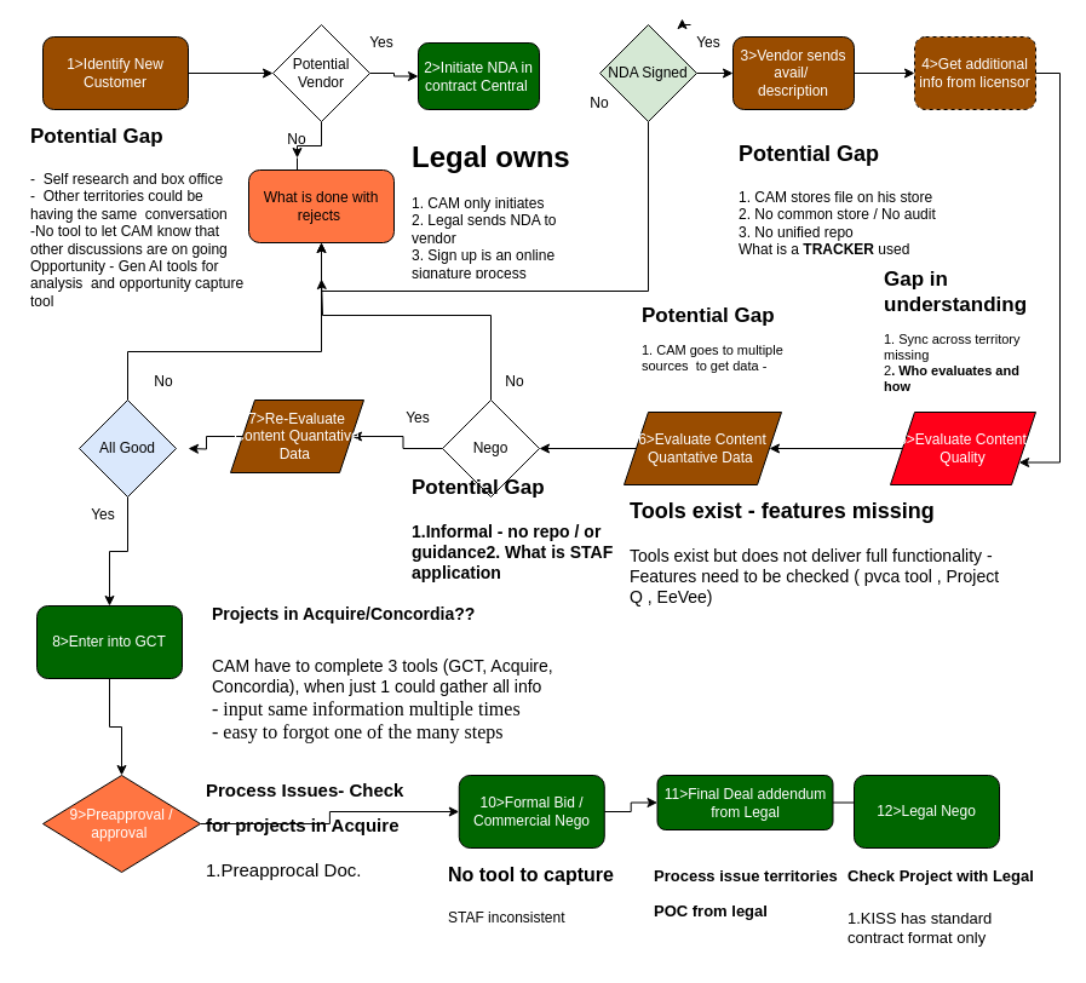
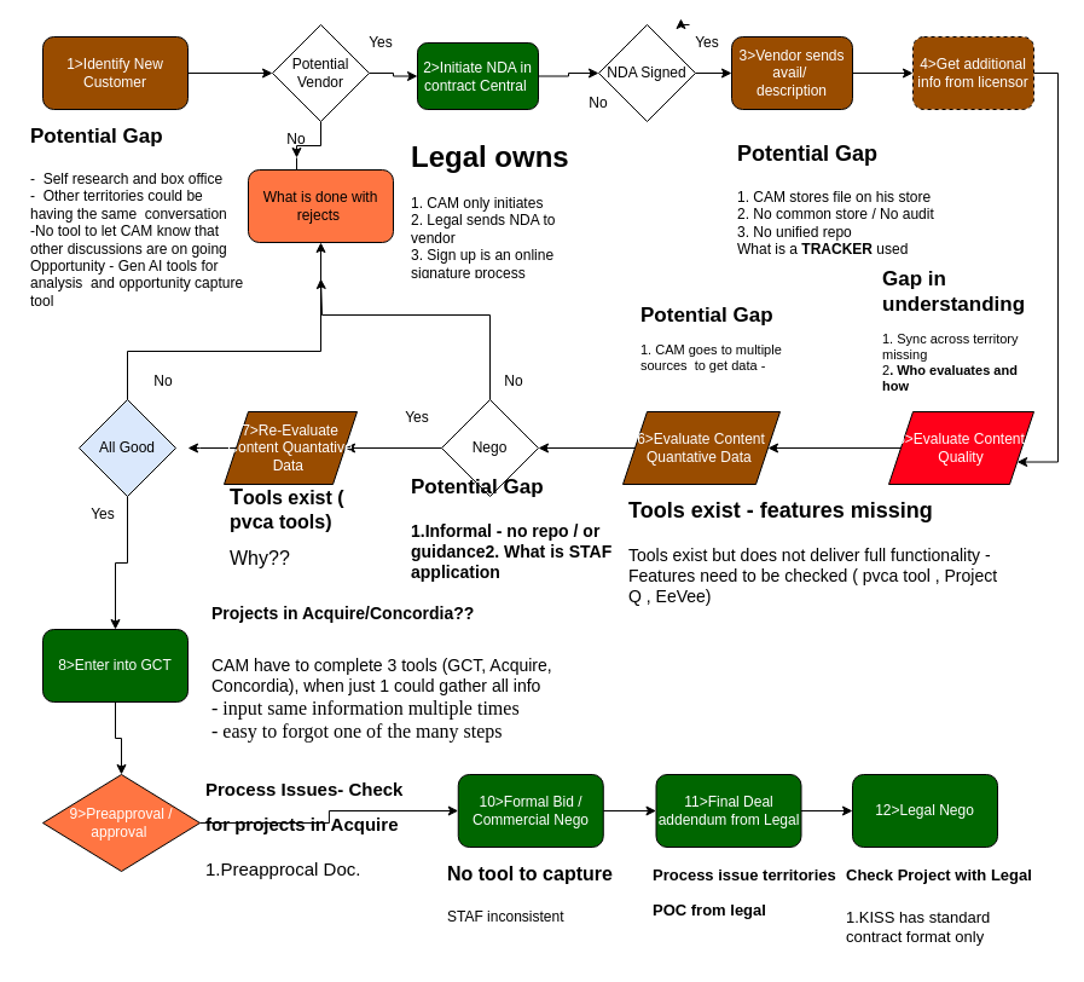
  <mxCell id="0" />
  <mxCell id="1" parent="0" />
  <mxCell id="2" style="edgeStyle=orthogonalEdgeStyle;rounded=0;orthogonalLoop=1;jettySize=auto;html=1;entryX=0;entryY=0.5;entryDx=0;entryDy=0;" parent="1" source="3" target="7" edge="1"><mxGeometry relative="1" as="geometry" /></mxCell>
  <mxCell id="3" value="1&amp;gt;Identify New Customer" style="rounded=1;whiteSpace=wrap;html=1;fillColor=#994C00;fontColor=#FFFFFF;" parent="1" vertex="1"><mxGeometry x="35" y="30" width="120" height="60" as="geometry" /></mxCell>
  <mxCell id="4" value="&lt;h1 style=&quot;&quot;&gt;&lt;font style=&quot;font-size: 17px;&quot;&gt;Potential Gap&amp;nbsp;&lt;/font&gt;&lt;span style=&quot;font-size: 23px;&quot;&gt;&amp;nbsp;&lt;/span&gt;&lt;/h1&gt;&lt;div&gt;-&amp;nbsp; Self research and box office&amp;nbsp;&lt;/div&gt;&lt;div&gt;-&amp;nbsp; Other territories could be having the same&amp;nbsp; conversation&lt;/div&gt;&lt;div&gt;-No tool to let CAM know that other discussions are on going&amp;nbsp;&lt;/div&gt;&lt;div&gt;Opportunity - Gen AI tools for analysis&amp;nbsp; and opportunity capture tool&lt;/div&gt;" style="text;html=1;strokeColor=none;fillColor=none;spacing=5;spacingTop=-20;whiteSpace=wrap;overflow=hidden;rounded=0;" parent="1" vertex="1"><mxGeometry x="20" y="90" width="185" height="170" as="geometry" /></mxCell>
  <mxCell id="5" style="edgeStyle=orthogonalEdgeStyle;rounded=0;orthogonalLoop=1;jettySize=auto;html=1;exitX=0.5;exitY=1;exitDx=0;exitDy=0;" parent="1" source="10" target="8" edge="1"><mxGeometry relative="1" as="geometry" /></mxCell>
  <mxCell id="6" style="edgeStyle=orthogonalEdgeStyle;rounded=0;orthogonalLoop=1;jettySize=auto;html=1;entryX=0;entryY=0.5;entryDx=0;entryDy=0;" parent="1" source="7" target="13" edge="1"><mxGeometry relative="1" as="geometry" /></mxCell>
  <mxCell id="7" value="Potential Vendor" style="rhombus;whiteSpace=wrap;html=1;" parent="1" vertex="1"><mxGeometry x="225" y="20" width="80" height="80" as="geometry" /></mxCell>
  <mxCell id="8" value="What is done with rejects&amp;nbsp;" style="rounded=1;whiteSpace=wrap;html=1;fillColor=#FF7542;" parent="1" vertex="1"><mxGeometry x="205" y="140" width="120" height="60" as="geometry" /></mxCell>
  <mxCell id="9" value="" style="edgeStyle=orthogonalEdgeStyle;rounded=0;orthogonalLoop=1;jettySize=auto;html=1;exitX=0.5;exitY=1;exitDx=0;exitDy=0;" parent="1" source="7" target="10" edge="1"><mxGeometry relative="1" as="geometry"><mxPoint x="265" y="100" as="sourcePoint" /><mxPoint x="265" y="140" as="targetPoint" /></mxGeometry></mxCell>
  <mxCell id="10" value="No" style="text;html=1;strokeColor=none;fillColor=none;align=center;verticalAlign=middle;whiteSpace=wrap;rounded=0;" parent="1" vertex="1"><mxGeometry x="215" y="100" width="60" height="30" as="geometry" /></mxCell>
  <mxCell id="11" value="Yes" style="text;html=1;strokeColor=none;fillColor=none;align=center;verticalAlign=middle;whiteSpace=wrap;rounded=0;" parent="1" vertex="1"><mxGeometry x="285" y="20" width="60" height="30" as="geometry" /></mxCell>
+ <mxCell id="12" style="edgeStyle=orthogonalEdgeStyle;rounded=0;orthogonalLoop=1;jettySize=auto;html=1;exitX=1;exitY=0.5;exitDx=0;exitDy=0;entryX=0;entryY=0.5;entryDx=0;entryDy=0;" parent="1" source="13" target="17" edge="1"><mxGeometry relative="1" as="geometry" /></mxCell>
  <mxCell id="13" value="2&amp;gt;Initiate NDA in contract Central&amp;nbsp;" style="rounded=1;whiteSpace=wrap;html=1;fillColor=#006600;fontColor=#FFFFFF;" parent="1" vertex="1"><mxGeometry x="345" y="35" width="100" height="55" as="geometry" /></mxCell>
  <mxCell id="14" value="&lt;h1&gt;Legal owns&lt;/h1&gt;&lt;div&gt;1. CAM only initiates&lt;/div&gt;&lt;div&gt;2. Legal sends NDA to vendor&lt;/div&gt;&lt;div&gt;3. Sign up is an online signature process&lt;/div&gt;" style="text;html=1;strokeColor=none;fillColor=none;spacing=5;spacingTop=-20;whiteSpace=wrap;overflow=hidden;rounded=0;" parent="1" vertex="1"><mxGeometry x="335" y="110" width="150" height="120" as="geometry" /></mxCell>
- <mxCell id="15" style="edgeStyle=orthogonalEdgeStyle;rounded=0;orthogonalLoop=1;jettySize=auto;html=1;entryX=0.5;entryY=1;entryDx=0;entryDy=0;" parent="1" source="17" target="8" edge="1"><mxGeometry relative="1" as="geometry"><Array as="points"><mxPoint x="535" y="240" /><mxPoint x="265" y="240" /></Array></mxGeometry></mxCell>
  <mxCell id="16" style="edgeStyle=orthogonalEdgeStyle;rounded=0;orthogonalLoop=1;jettySize=auto;html=1;entryX=0;entryY=0.5;entryDx=0;entryDy=0;" parent="1" source="17" target="21" edge="1"><mxGeometry relative="1" as="geometry" /></mxCell>
- <mxCell id="17" value="NDA Signed" style="rhombus;whiteSpace=wrap;html=1;fillColor=#d5e8d4;" parent="1" vertex="1"><mxGeometry x="495" y="20" width="80" height="80" as="geometry" /></mxCell>
+ <mxCell id="17" value="NDA Signed" style="rhombus;whiteSpace=wrap;html=1;" parent="1" vertex="1"><mxGeometry x="495" y="20" width="80" height="80" as="geometry" /></mxCell>
  <mxCell id="18" value="Yes" style="text;html=1;strokeColor=none;fillColor=none;align=center;verticalAlign=middle;whiteSpace=wrap;rounded=0;" parent="1" vertex="1"><mxGeometry x="315" y="330" width="60" height="30" as="geometry" /></mxCell>
  <mxCell id="19" value="No" style="text;html=1;strokeColor=none;fillColor=none;align=center;verticalAlign=middle;whiteSpace=wrap;rounded=0;" parent="1" vertex="1"><mxGeometry x="465" y="70" width="60" height="30" as="geometry" /></mxCell>
  <mxCell id="20" style="edgeStyle=orthogonalEdgeStyle;rounded=0;orthogonalLoop=1;jettySize=auto;html=1;exitX=1;exitY=0.5;exitDx=0;exitDy=0;" parent="1" source="21" target="24" edge="1"><mxGeometry relative="1" as="geometry" /></mxCell>
  <mxCell id="21" value="3&amp;gt;Vendor sends avail/&amp;nbsp;&lt;br&gt;description" style="rounded=1;whiteSpace=wrap;html=1;fillColor=#994C00;fontColor=#FFFFFF;" parent="1" vertex="1"><mxGeometry x="605" y="30" width="100" height="60" as="geometry" /></mxCell>
  <mxCell id="22" value="&lt;h1&gt;&lt;font style=&quot;font-size: 18px;&quot;&gt;Potential Gap&lt;/font&gt;&lt;/h1&gt;&lt;div&gt;1. CAM stores file on his store&amp;nbsp;&lt;/div&gt;&lt;div&gt;2. No common store / No audit&lt;/div&gt;&lt;div&gt;3. No unified repo&lt;/div&gt;&lt;div&gt;What is a &lt;b&gt;TRACKER&lt;/b&gt; used&amp;nbsp;&lt;/div&gt;&lt;div&gt;&lt;br&gt;&lt;/div&gt;" style="text;html=1;strokeColor=none;fillColor=none;spacing=5;spacingTop=-20;whiteSpace=wrap;overflow=hidden;rounded=0;" parent="1" vertex="1"><mxGeometry x="605" y="105" width="200" height="125" as="geometry" /></mxCell>
  <mxCell id="23" style="edgeStyle=orthogonalEdgeStyle;rounded=0;orthogonalLoop=1;jettySize=auto;html=1;entryX=1;entryY=0.75;entryDx=0;entryDy=0;" parent="1" source="24" target="26" edge="1"><mxGeometry relative="1" as="geometry"><Array as="points"><mxPoint x="875" y="60" /><mxPoint x="875" y="382" /></Array></mxGeometry></mxCell>
  <mxCell id="24" value="4&amp;gt;Get additional info from licensor" style="rounded=1;whiteSpace=wrap;html=1;fillColor=#994C00;fontColor=#FFFFFF;dashed=1;" parent="1" vertex="1"><mxGeometry x="755" y="30" width="100" height="60" as="geometry" /></mxCell>
  <mxCell id="25" style="edgeStyle=orthogonalEdgeStyle;rounded=0;orthogonalLoop=1;jettySize=auto;html=1;" parent="1" source="26" target="29" edge="1"><mxGeometry relative="1" as="geometry" /></mxCell>
  <mxCell id="26" value="5&amp;gt;Evaluate Content Quality" style="shape=parallelogram;perimeter=parallelogramPerimeter;whiteSpace=wrap;html=1;fixedSize=1;fillColor=#FF0019;fontColor=#FFFFFF;" parent="1" vertex="1"><mxGeometry x="735" y="340" width="120" height="60" as="geometry" /></mxCell>
  <mxCell id="27" value="&lt;h1 style=&quot;font-size: 17px;&quot;&gt;&lt;font style=&quot;font-size: 17px;&quot;&gt;Gap in understanding&lt;/font&gt;&lt;/h1&gt;&lt;div style=&quot;font-size: 11px;&quot;&gt;&lt;font style=&quot;font-size: 11px;&quot;&gt;&lt;font style=&quot;font-size: 11px;&quot;&gt;1. &lt;/font&gt;&lt;font style=&quot;font-size: 11px;&quot;&gt;Sync across territory missing&lt;/font&gt;&lt;/font&gt;&lt;/div&gt;&lt;div style=&quot;font-size: 11px;&quot;&gt;&lt;font style=&quot;font-size: 11px;&quot;&gt;2&lt;b&gt;. Who evaluates and how&lt;/b&gt;&lt;/font&gt;&lt;/div&gt;" style="text;html=1;strokeColor=none;fillColor=none;spacing=5;spacingTop=-20;whiteSpace=wrap;overflow=hidden;rounded=0;" parent="1" vertex="1"><mxGeometry x="725" y="220" width="140" height="110" as="geometry" /></mxCell>
  <mxCell id="28" style="edgeStyle=orthogonalEdgeStyle;rounded=0;orthogonalLoop=1;jettySize=auto;html=1;entryX=1;entryY=0.5;entryDx=0;entryDy=0;" parent="1" source="29" target="34" edge="1"><mxGeometry relative="1" as="geometry" /></mxCell>
  <mxCell id="29" value="6&amp;gt;Evaluate Content Quantative Data&amp;nbsp;" style="shape=parallelogram;perimeter=parallelogramPerimeter;whiteSpace=wrap;html=1;fixedSize=1;fillColor=#994C00;fontColor=#FFFFFF;" parent="1" vertex="1"><mxGeometry x="515" y="340" width="130" height="60" as="geometry" /></mxCell>
  <mxCell id="30" value="&lt;h1 style=&quot;font-size: 17px;&quot;&gt;&lt;font style=&quot;font-size: 17px;&quot;&gt;Potential Gap&lt;/font&gt;&lt;/h1&gt;&lt;div style=&quot;font-size: 11px;&quot;&gt;&lt;font style=&quot;font-size: 11px;&quot;&gt;&lt;font style=&quot;font-size: 11px;&quot;&gt;1. CAM goes to multiple sources&amp;nbsp; to get data -&amp;nbsp;&lt;/font&gt;&lt;/font&gt;&lt;/div&gt;&lt;div style=&quot;font-size: 11px;&quot;&gt;&lt;br&gt;&lt;/div&gt;" style="text;html=1;strokeColor=none;fillColor=none;spacing=5;spacingTop=-20;whiteSpace=wrap;overflow=hidden;rounded=0;" parent="1" vertex="1"><mxGeometry x="525" y="250" width="140" height="80" as="geometry" /></mxCell>
  <mxCell id="31" value="&lt;h1&gt;&lt;font style=&quot;font-size: 18px;&quot;&gt;Tools exist - features missing&lt;/font&gt;&lt;/h1&gt;&lt;p&gt;&lt;span style=&quot;font-size: 14px; background-color: initial;&quot;&gt;Tools exist but does not deliver full functionality - Features need to be checked ( pvca tool , Project Q , EeVee)&lt;/span&gt;&lt;/p&gt;&lt;p&gt;.&lt;/p&gt;" style="text;html=1;strokeColor=none;fillColor=none;spacing=5;spacingTop=-20;whiteSpace=wrap;overflow=hidden;rounded=0;" parent="1" vertex="1"><mxGeometry x="515" y="400" width="320" height="120" as="geometry" /></mxCell>
  <mxCell id="32" style="edgeStyle=orthogonalEdgeStyle;rounded=0;orthogonalLoop=1;jettySize=auto;html=1;" parent="1" source="34" edge="1"><mxGeometry relative="1" as="geometry"><mxPoint x="265" y="230" as="targetPoint" /><Array as="points"><mxPoint x="405" y="260" /><mxPoint x="266" y="260" /></Array></mxGeometry></mxCell>
  <mxCell id="33" style="edgeStyle=orthogonalEdgeStyle;rounded=0;orthogonalLoop=1;jettySize=auto;html=1;" parent="1" source="34" target="38" edge="1"><mxGeometry relative="1" as="geometry" /></mxCell>
  <mxCell id="34" value="Nego" style="rhombus;whiteSpace=wrap;html=1;" parent="1" vertex="1"><mxGeometry x="365" y="330" width="80" height="80" as="geometry" /></mxCell>
  <mxCell id="35" value="&lt;h1 style=&quot;border-color: var(--border-color);&quot;&gt;&lt;font style=&quot;border-color: var(--border-color); font-size: 17px;&quot;&gt;Potential Gap&lt;/font&gt;&lt;/h1&gt;&lt;h1 style=&quot;border-color: var(--border-color); font-size: 14px;&quot;&gt;&lt;font style=&quot;border-color: var(--border-color); font-size: 14px;&quot;&gt;1.Informal - no repo / or guidance&lt;/font&gt;2. What is STAF application&lt;/h1&gt;&lt;p&gt;&lt;br&gt;&lt;/p&gt;" style="text;html=1;strokeColor=none;fillColor=none;spacing=5;spacingTop=-20;whiteSpace=wrap;overflow=hidden;rounded=0;" parent="1" vertex="1"><mxGeometry x="335" y="380" width="207.5" height="120" as="geometry" /></mxCell>
  <mxCell id="36" value="No" style="text;html=1;strokeColor=none;fillColor=none;align=center;verticalAlign=middle;whiteSpace=wrap;rounded=0;" parent="1" vertex="1"><mxGeometry x="395" y="300" width="60" height="30" as="geometry" /></mxCell>
  <mxCell id="37" style="edgeStyle=orthogonalEdgeStyle;rounded=0;orthogonalLoop=1;jettySize=auto;html=1;" parent="1" source="38" edge="1"><mxGeometry relative="1" as="geometry"><mxPoint x="155" y="370" as="targetPoint" /></mxGeometry></mxCell>
- <mxCell id="38" value="7&amp;gt;Re-Evaluate Content Quantative Data&amp;nbsp;" style="shape=parallelogram;perimeter=parallelogramPerimeter;whiteSpace=wrap;html=1;fixedSize=1;fillColor=#994C00;fontColor=#FFFFFF;" parent="1" vertex="1"><mxGeometry x="190" y="330" width="110" height="60" as="geometry" /></mxCell>
+ <mxCell id="38" value="7&amp;gt;Re-Evaluate Content Quantative Data&amp;nbsp;" style="shape=parallelogram;perimeter=parallelogramPerimeter;whiteSpace=wrap;html=1;fixedSize=1;fillColor=#994C00;fontColor=#FFFFFF;" parent="1" vertex="1"><mxGeometry x="185" y="340" width="110" height="60" as="geometry" /></mxCell>
+ <mxCell id="39" value="&lt;h1 style=&quot;font-size: 16px;&quot;&gt;&lt;font style=&quot;font-size: 18px;&quot;&gt;T&lt;/font&gt;&lt;font style=&quot;font-size: 16px;&quot;&gt;&lt;font style=&quot;font-size: 16px;&quot;&gt;ools exist&amp;nbsp;&lt;/font&gt;( pvca tools)&lt;/font&gt;&lt;/h1&gt;&lt;div&gt;&lt;font style=&quot;font-size: 16px;&quot;&gt;Why??&lt;/font&gt;&lt;/div&gt;&lt;p style=&quot;font-size: 16px;&quot;&gt;&lt;br&gt;&lt;/p&gt;" style="text;html=1;strokeColor=none;fillColor=none;spacing=5;spacingTop=-20;whiteSpace=wrap;overflow=hidden;rounded=0;" parent="1" vertex="1"><mxGeometry x="185" y="400" width="120" height="80" as="geometry" /></mxCell>
  <mxCell id="40" style="edgeStyle=orthogonalEdgeStyle;rounded=0;orthogonalLoop=1;jettySize=auto;html=1;entryX=0.5;entryY=1;entryDx=0;entryDy=0;" parent="1" source="42" target="8" edge="1"><mxGeometry relative="1" as="geometry"><Array as="points"><mxPoint x="105" y="290" /><mxPoint x="265" y="290" /></Array></mxGeometry></mxCell>
  <mxCell id="41" style="edgeStyle=orthogonalEdgeStyle;rounded=0;orthogonalLoop=1;jettySize=auto;html=1;entryX=0.5;entryY=0;entryDx=0;entryDy=0;" parent="1" source="42" target="45" edge="1"><mxGeometry relative="1" as="geometry" /></mxCell>
  <mxCell id="42" value="All Good" style="rhombus;whiteSpace=wrap;html=1;fillColor=#dae8fc;" parent="1" vertex="1"><mxGeometry x="65" y="330" width="80" height="80" as="geometry" /></mxCell>
  <mxCell id="43" value="No" style="text;html=1;strokeColor=none;fillColor=none;align=center;verticalAlign=middle;whiteSpace=wrap;rounded=0;" parent="1" vertex="1"><mxGeometry x="105" y="300" width="60" height="30" as="geometry" /></mxCell>
  <mxCell id="44" style="edgeStyle=orthogonalEdgeStyle;rounded=0;orthogonalLoop=1;jettySize=auto;html=1;entryX=0.5;entryY=0;entryDx=0;entryDy=0;" parent="1" source="45" target="51" edge="1"><mxGeometry relative="1" as="geometry" /></mxCell>
- <mxCell id="45" value="8&amp;gt;Enter into GCT" style="rounded=1;whiteSpace=wrap;html=1;fillColor=#006600;fontColor=#FFFFFF;" parent="1" vertex="1"><mxGeometry x="30" y="500" width="120" height="60" as="geometry" /></mxCell>
+ <mxCell id="45" value="8&amp;gt;Enter into GCT" style="rounded=1;whiteSpace=wrap;html=1;fillColor=#006600;fontColor=#FFFFFF;" parent="1" vertex="1"><mxGeometry x="35" y="520" width="120" height="60" as="geometry" /></mxCell>
  <mxCell id="46" value="Yes" style="text;html=1;strokeColor=none;fillColor=none;align=center;verticalAlign=middle;whiteSpace=wrap;rounded=0;" parent="1" vertex="1"><mxGeometry x="555" y="20" width="60" height="30" as="geometry" /></mxCell>
  <mxCell id="47" value="Yes" style="text;html=1;strokeColor=none;fillColor=none;align=center;verticalAlign=middle;whiteSpace=wrap;rounded=0;" parent="1" vertex="1"><mxGeometry x="55" y="410" width="60" height="30" as="geometry" /></mxCell>
  <mxCell id="48" style="edgeStyle=orthogonalEdgeStyle;rounded=0;orthogonalLoop=1;jettySize=auto;html=1;exitX=0.25;exitY=0;exitDx=0;exitDy=0;entryX=0.133;entryY=-0.167;entryDx=0;entryDy=0;entryPerimeter=0;" parent="1" source="46" target="46" edge="1"><mxGeometry relative="1" as="geometry" /></mxCell>
  <mxCell id="49" value="&lt;h1 style=&quot;font-size: 14px;&quot;&gt;&lt;font style=&quot;font-size: 14px;&quot;&gt;Projects in Acquire/Concordia??&lt;/font&gt;&lt;/h1&gt;&lt;div style=&quot;font-size: 14px;&quot;&gt;&lt;br&gt;&lt;/div&gt;&lt;div style=&quot;font-size: 14px;&quot;&gt;&lt;font style=&quot;font-size: 14px;&quot;&gt;CAM have to complete 3 tools (GCT, Acquire, Concordia), when just 1 could gather all info&lt;br style=&quot;caret-color: rgb(0, 0, 0);&quot;&gt;&lt;span style=&quot;caret-color: rgb(0, 0, 0); font-family: -webkit-standard; font-size: medium;&quot;&gt;- input same information multiple times&lt;/span&gt;&lt;br style=&quot;caret-color: rgb(0, 0, 0);&quot;&gt;&lt;span style=&quot;caret-color: rgb(0, 0, 0); font-family: -webkit-standard; font-size: medium;&quot;&gt;- easy to forgot one of the many steps&lt;/span&gt;&lt;br style=&quot;caret-color: rgb(0, 0, 0);&quot;&gt;&lt;span style=&quot;caret-color: rgb(0, 0, 0); font-family: -webkit-standard; font-size: medium;&quot;&gt;-&lt;/span&gt;&lt;br&gt;&lt;/font&gt;&lt;/div&gt;" style="text;html=1;strokeColor=none;fillColor=none;spacing=5;spacingTop=-20;whiteSpace=wrap;overflow=hidden;rounded=0;" parent="1" vertex="1"><mxGeometry x="170" y="500" width="295" height="120" as="geometry" /></mxCell>
  <mxCell id="50" style="edgeStyle=orthogonalEdgeStyle;rounded=0;orthogonalLoop=1;jettySize=auto;html=1;entryX=0;entryY=0.5;entryDx=0;entryDy=0;" parent="1" source="51" target="54" edge="1"><mxGeometry relative="1" as="geometry" /></mxCell>
  <mxCell id="51" value="9&amp;gt;Preapproval / &lt;br&gt;approval&amp;nbsp;" style="rhombus;whiteSpace=wrap;html=1;fillColor=#FF7542;fontColor=#FFFFFF;" parent="1" vertex="1"><mxGeometry x="35" y="640" width="130" height="80" as="geometry" /></mxCell>
  <mxCell id="52" value="&lt;h1&gt;&lt;font style=&quot;font-size: 15px;&quot;&gt;Process Issues- Check for projects in Acquire&lt;/font&gt;&lt;/h1&gt;&lt;div&gt;&lt;span style=&quot;font-size: 15px;&quot;&gt;1.Preapprocal Doc.&lt;/span&gt;&lt;/div&gt;&lt;div&gt;&lt;span style=&quot;font-size: 15px;&quot;&gt;&lt;br&gt;&lt;/span&gt;&lt;/div&gt;" style="text;html=1;strokeColor=none;fillColor=none;spacing=5;spacingTop=-20;whiteSpace=wrap;overflow=hidden;rounded=0;" parent="1" vertex="1"><mxGeometry x="165" y="630" width="190" height="120" as="geometry" /></mxCell>
  <mxCell id="53" style="edgeStyle=orthogonalEdgeStyle;rounded=0;orthogonalLoop=1;jettySize=auto;html=1;entryX=0;entryY=0.5;entryDx=0;entryDy=0;" parent="1" source="54" target="57" edge="1"><mxGeometry relative="1" as="geometry" /></mxCell>
  <mxCell id="54" value="10&amp;gt;Formal Bid / Commercial Nego" style="rounded=1;whiteSpace=wrap;html=1;fillColor=#006600;fontColor=#FFFFFF;" parent="1" vertex="1"><mxGeometry x="378.75" y="640" width="120" height="60" as="geometry" /></mxCell>
  <mxCell id="55" value="&lt;h1&gt;&lt;font style=&quot;font-size: 16px;&quot;&gt;No tool to capture&lt;/font&gt;&lt;/h1&gt;&lt;div&gt;STAF inconsistent&lt;/div&gt;" style="text;html=1;strokeColor=none;fillColor=none;spacing=5;spacingTop=-20;whiteSpace=wrap;overflow=hidden;rounded=0;" parent="1" vertex="1"><mxGeometry x="365" y="700" width="190" height="70" as="geometry" /></mxCell>
  <mxCell id="56" style="edgeStyle=orthogonalEdgeStyle;rounded=0;orthogonalLoop=1;jettySize=auto;html=1;entryX=0;entryY=0.5;entryDx=0;entryDy=0;" parent="1" source="57" target="59" edge="1"><mxGeometry relative="1" as="geometry" /></mxCell>
- <mxCell id="57" value="11&amp;gt;Final Deal addendum from Legal" style="rounded=1;whiteSpace=wrap;html=1;fillColor=#006600;fontColor=#FFFFFF;" parent="1" vertex="1"><mxGeometry x="542.5" y="640" width="145" height="45" as="geometry" /></mxCell>
+ <mxCell id="57" value="11&amp;gt;Final Deal addendum from Legal" style="rounded=1;whiteSpace=wrap;html=1;fillColor=#006600;fontColor=#FFFFFF;" parent="1" vertex="1"><mxGeometry x="542.5" y="640" width="120" height="60" as="geometry" /></mxCell>
  <mxCell id="58" value="&lt;h1&gt;&lt;font style=&quot;font-size: 13px;&quot;&gt;Process issue territories POC from legal&lt;/font&gt;&lt;/h1&gt;" style="text;html=1;strokeColor=none;fillColor=none;spacing=5;spacingTop=-20;whiteSpace=wrap;overflow=hidden;rounded=0;" parent="1" vertex="1"><mxGeometry x="535" y="700" width="170" height="70" as="geometry" /></mxCell>
  <mxCell id="59" value="12&amp;gt;Legal Nego" style="rounded=1;whiteSpace=wrap;html=1;fillColor=#006600;fontColor=#FFFFFF;" parent="1" vertex="1"><mxGeometry x="705" y="640" width="120" height="60" as="geometry" /></mxCell>
  <mxCell id="60" value="&lt;h1&gt;&lt;span style=&quot;font-size: 13px;&quot;&gt;Check Project with Legal&lt;/span&gt;&lt;/h1&gt;&lt;div&gt;&lt;span style=&quot;font-size: 13px;&quot;&gt;1.KISS has standard contract format only&lt;/span&gt;&lt;/div&gt;" style="text;html=1;strokeColor=none;fillColor=none;spacing=5;spacingTop=-20;whiteSpace=wrap;overflow=hidden;rounded=0;" parent="1" vertex="1"><mxGeometry x="695" y="700" width="170" height="90" as="geometry" /></mxCell>
